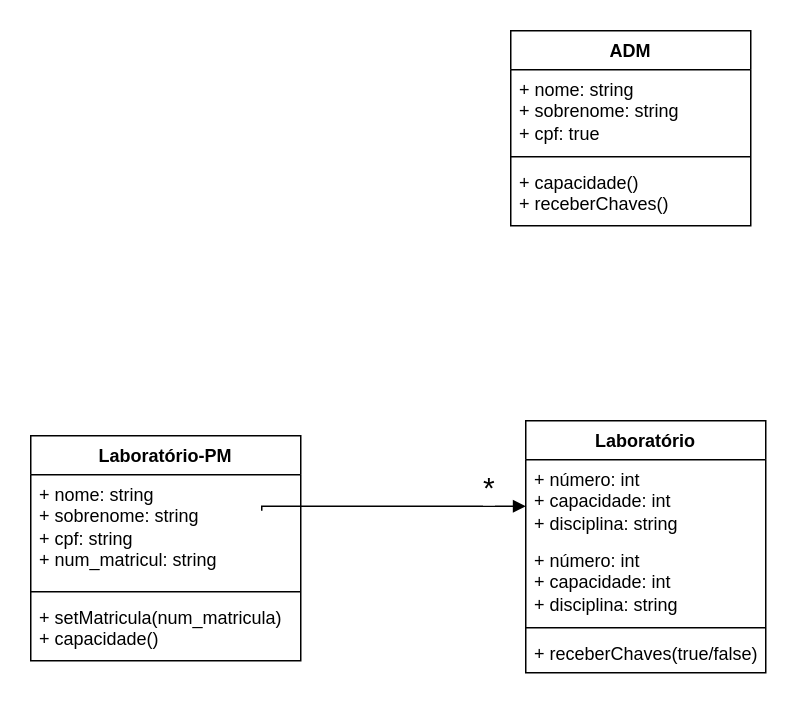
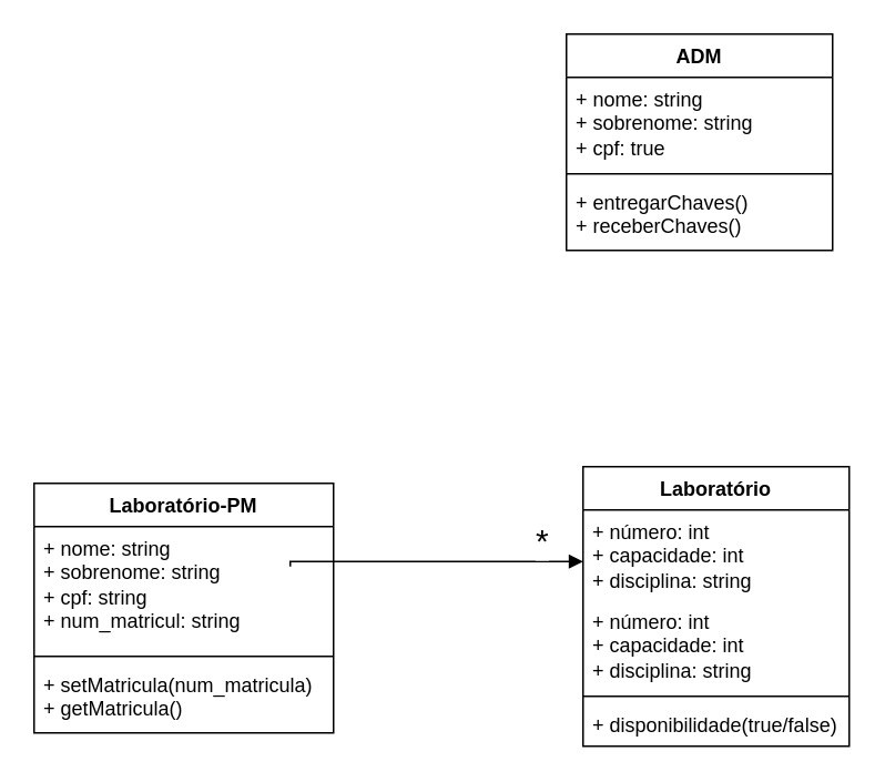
  <mxCell id="0" />
  <mxCell id="1" parent="0" />
  <mxCell id="2" value="Laboratório" style="swimlane;fontStyle=1;align=center;verticalAlign=top;childLayout=stackLayout;horizontal=1;startSize=26;horizontalStack=0;resizeParent=1;resizeParentMax=0;resizeLast=0;collapsible=1;marginBottom=0;whiteSpace=wrap;html=1;" vertex="1" parent="1"><mxGeometry x="350" y="280" width="160" height="168" as="geometry" /></mxCell>
  <mxCell id="3" value="+ número: int&lt;div&gt;+ capacidade: int&lt;/div&gt;&lt;div&gt;+ disciplina: string&lt;/div&gt;" style="text;strokeColor=none;fillColor=none;align=left;verticalAlign=top;spacingLeft=4;spacingRight=4;overflow=hidden;rotatable=0;points=[[0,0.5],[1,0.5]];portConstraint=eastwest;whiteSpace=wrap;html=1;" vertex="1" parent="2"><mxGeometry y="26" width="160" height="54" as="geometry" /></mxCell>
  <mxCell id="4" value="+ número: int&lt;div&gt;+ capacidade: int&lt;/div&gt;&lt;div&gt;+ disciplina: string&lt;/div&gt;" style="text;strokeColor=none;fillColor=none;align=left;verticalAlign=top;spacingLeft=4;spacingRight=4;overflow=hidden;rotatable=0;points=[[0,0.5],[1,0.5]];portConstraint=eastwest;whiteSpace=wrap;html=1;" vertex="1" parent="2"><mxGeometry y="80" width="160" height="54" as="geometry" /></mxCell>
  <mxCell id="5" value="" style="line;strokeWidth=1;fillColor=none;align=left;verticalAlign=middle;spacingTop=-1;spacingLeft=3;spacingRight=3;rotatable=0;labelPosition=right;points=[];portConstraint=eastwest;strokeColor=inherit;" vertex="1" parent="2"><mxGeometry y="134" width="160" height="8" as="geometry" /></mxCell>
- <mxCell id="6" value="+ receberChaves(true/false)" style="text;strokeColor=none;fillColor=none;align=left;verticalAlign=top;spacingLeft=4;spacingRight=4;overflow=hidden;rotatable=0;points=[[0,0.5],[1,0.5]];portConstraint=eastwest;whiteSpace=wrap;html=1;" vertex="1" parent="2"><mxGeometry y="142" width="160" height="26" as="geometry" /></mxCell>
+ <mxCell id="6" value="+ disponibilidade(true/false)" style="text;strokeColor=none;fillColor=none;align=left;verticalAlign=top;spacingLeft=4;spacingRight=4;overflow=hidden;rotatable=0;points=[[0,0.5],[1,0.5]];portConstraint=eastwest;whiteSpace=wrap;html=1;" vertex="1" parent="2"><mxGeometry y="142" width="160" height="26" as="geometry" /></mxCell>
  <mxCell id="7" value="Laboratório-PM" style="swimlane;fontStyle=1;align=center;verticalAlign=top;childLayout=stackLayout;horizontal=1;startSize=26;horizontalStack=0;resizeParent=1;resizeParentMax=0;resizeLast=0;collapsible=1;marginBottom=0;whiteSpace=wrap;html=1;" vertex="1" parent="1"><mxGeometry x="20" y="290" width="180" height="150" as="geometry" /></mxCell>
  <mxCell id="8" value="+ nome: string&lt;div&gt;+ sobrenome: string&lt;/div&gt;&lt;div&gt;+ cpf: string&lt;/div&gt;&lt;div&gt;+ num_matricul: string&lt;/div&gt;" style="text;strokeColor=none;fillColor=none;align=left;verticalAlign=top;spacingLeft=4;spacingRight=4;overflow=hidden;rotatable=0;points=[[0,0.5],[1,0.5]];portConstraint=eastwest;whiteSpace=wrap;html=1;" vertex="1" parent="7"><mxGeometry y="26" width="180" height="74" as="geometry" /></mxCell>
  <mxCell id="9" value="" style="line;strokeWidth=1;fillColor=none;align=left;verticalAlign=middle;spacingTop=-1;spacingLeft=3;spacingRight=3;rotatable=0;labelPosition=right;points=[];portConstraint=eastwest;strokeColor=inherit;" vertex="1" parent="7"><mxGeometry y="100" width="180" height="8" as="geometry" /></mxCell>
- <mxCell id="10" value="+ setMatricula(num_matricula)&lt;div&gt;+ capacidade()&lt;/div&gt;&lt;div&gt;&lt;br&gt;&lt;/div&gt;" style="text;strokeColor=none;fillColor=none;align=left;verticalAlign=top;spacingLeft=4;spacingRight=4;overflow=hidden;rotatable=0;points=[[0,0.5],[1,0.5]];portConstraint=eastwest;whiteSpace=wrap;html=1;" vertex="1" parent="7"><mxGeometry y="108" width="180" height="42" as="geometry" /></mxCell>
+ <mxCell id="10" value="+ setMatricula(num_matricula)&lt;div&gt;+ getMatricula()&lt;/div&gt;&lt;div&gt;&lt;br&gt;&lt;/div&gt;" style="text;strokeColor=none;fillColor=none;align=left;verticalAlign=top;spacingLeft=4;spacingRight=4;overflow=hidden;rotatable=0;points=[[0,0.5],[1,0.5]];portConstraint=eastwest;whiteSpace=wrap;html=1;" vertex="1" parent="7"><mxGeometry y="108" width="180" height="42" as="geometry" /></mxCell>
  <mxCell id="11" value="ADM" style="swimlane;fontStyle=1;align=center;verticalAlign=top;childLayout=stackLayout;horizontal=1;startSize=26;horizontalStack=0;resizeParent=1;resizeParentMax=0;resizeLast=0;collapsible=1;marginBottom=0;whiteSpace=wrap;html=1;" vertex="1" parent="1"><mxGeometry x="340" y="20" width="160" height="130" as="geometry" /></mxCell>
  <mxCell id="12" value="+ nome: string&lt;div&gt;+ sobrenome: string&lt;/div&gt;&lt;div&gt;+ cpf: true&lt;/div&gt;" style="text;strokeColor=none;fillColor=none;align=left;verticalAlign=top;spacingLeft=4;spacingRight=4;overflow=hidden;rotatable=0;points=[[0,0.5],[1,0.5]];portConstraint=eastwest;whiteSpace=wrap;html=1;" vertex="1" parent="11"><mxGeometry y="26" width="160" height="54" as="geometry" /></mxCell>
  <mxCell id="13" value="" style="line;strokeWidth=1;fillColor=none;align=left;verticalAlign=middle;spacingTop=-1;spacingLeft=3;spacingRight=3;rotatable=0;labelPosition=right;points=[];portConstraint=eastwest;strokeColor=inherit;" vertex="1" parent="11"><mxGeometry y="80" width="160" height="8" as="geometry" /></mxCell>
- <mxCell id="14" value="+ capacidade()&lt;div&gt;+ receberChaves()&lt;/div&gt;" style="text;strokeColor=none;fillColor=none;align=left;verticalAlign=top;spacingLeft=4;spacingRight=4;overflow=hidden;rotatable=0;points=[[0,0.5],[1,0.5]];portConstraint=eastwest;whiteSpace=wrap;html=1;" vertex="1" parent="11"><mxGeometry y="88" width="160" height="42" as="geometry" /></mxCell>
+ <mxCell id="14" value="+ entregarChaves()&lt;div&gt;+ receberChaves()&lt;/div&gt;" style="text;strokeColor=none;fillColor=none;align=left;verticalAlign=top;spacingLeft=4;spacingRight=4;overflow=hidden;rotatable=0;points=[[0,0.5],[1,0.5]];portConstraint=eastwest;whiteSpace=wrap;html=1;" vertex="1" parent="11"><mxGeometry y="88" width="160" height="42" as="geometry" /></mxCell>
  <mxCell id="15" value="&lt;div&gt;&lt;br&gt;&lt;/div&gt;&lt;div&gt;&lt;br&gt;&lt;/div&gt;" style="endArrow=block;endFill=1;html=1;edgeStyle=orthogonalEdgeStyle;align=left;verticalAlign=top;rounded=0;" edge="1" parent="1" target="3"><mxGeometry x="0.34" y="-6" relative="1" as="geometry"><mxPoint x="174" y="340" as="sourcePoint" /><mxPoint x="360" y="337" as="targetPoint" /><Array as="points"><mxPoint x="174" y="337" /></Array><mxPoint as="offset" /></mxGeometry></mxCell>
  <mxCell id="16" value="&lt;font style=&quot;font-size: 20px;&quot;&gt;*&lt;/font&gt;" style="edgeLabel;resizable=0;html=1;align=left;verticalAlign=bottom;" connectable="0" vertex="1" parent="15"><mxGeometry x="-1" relative="1" as="geometry"><mxPoint x="146" y="-2" as="offset" /></mxGeometry></mxCell>
